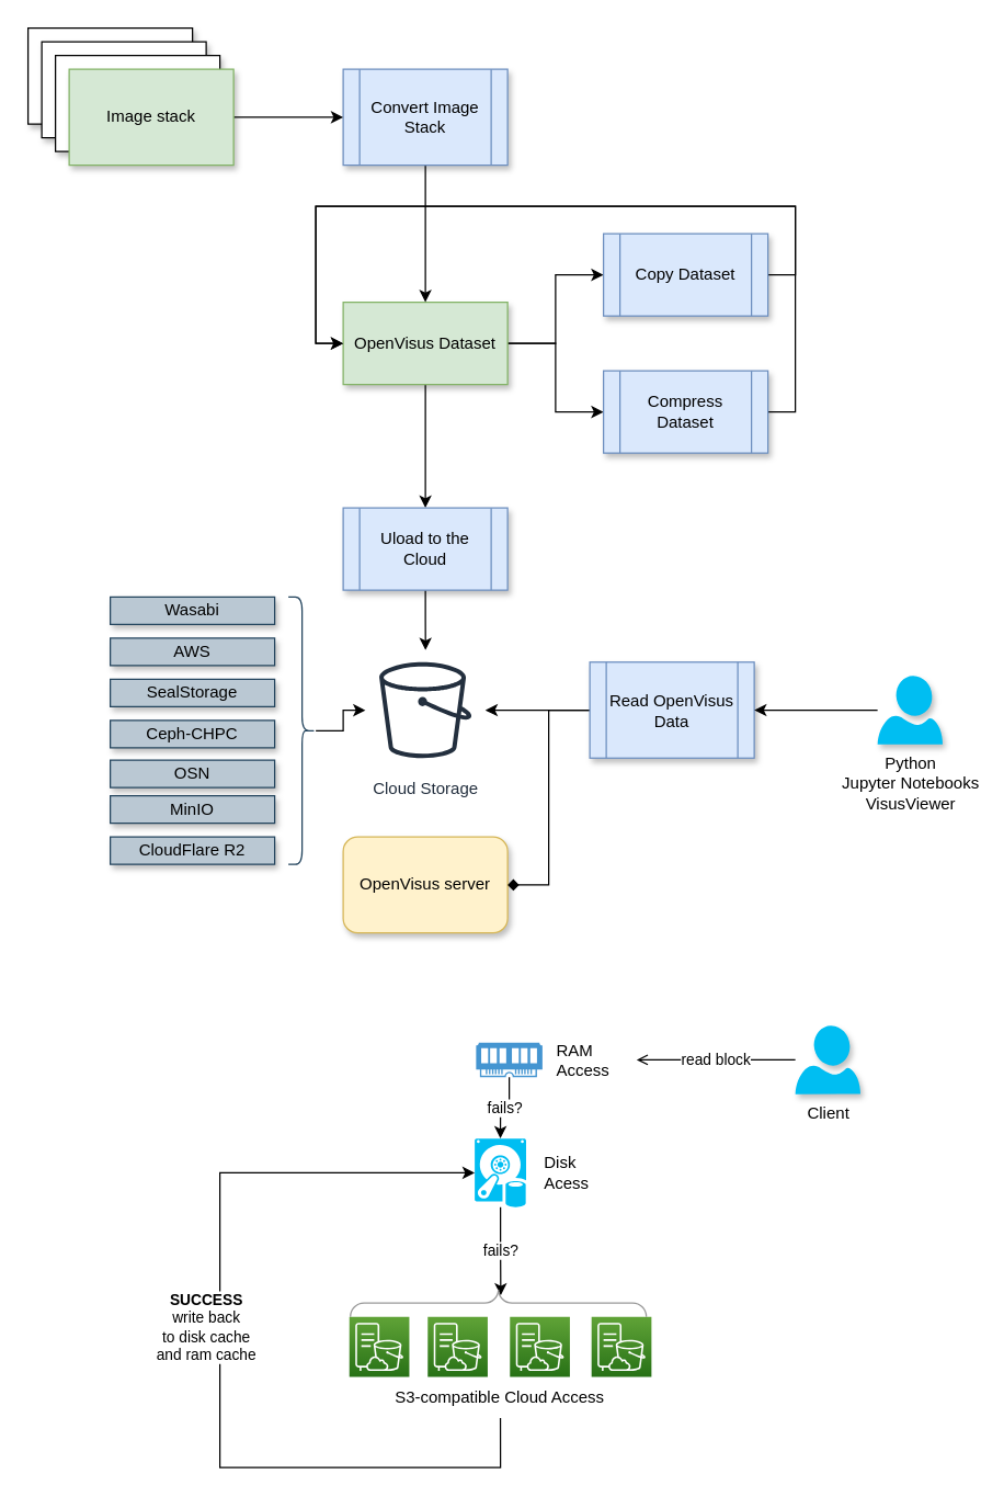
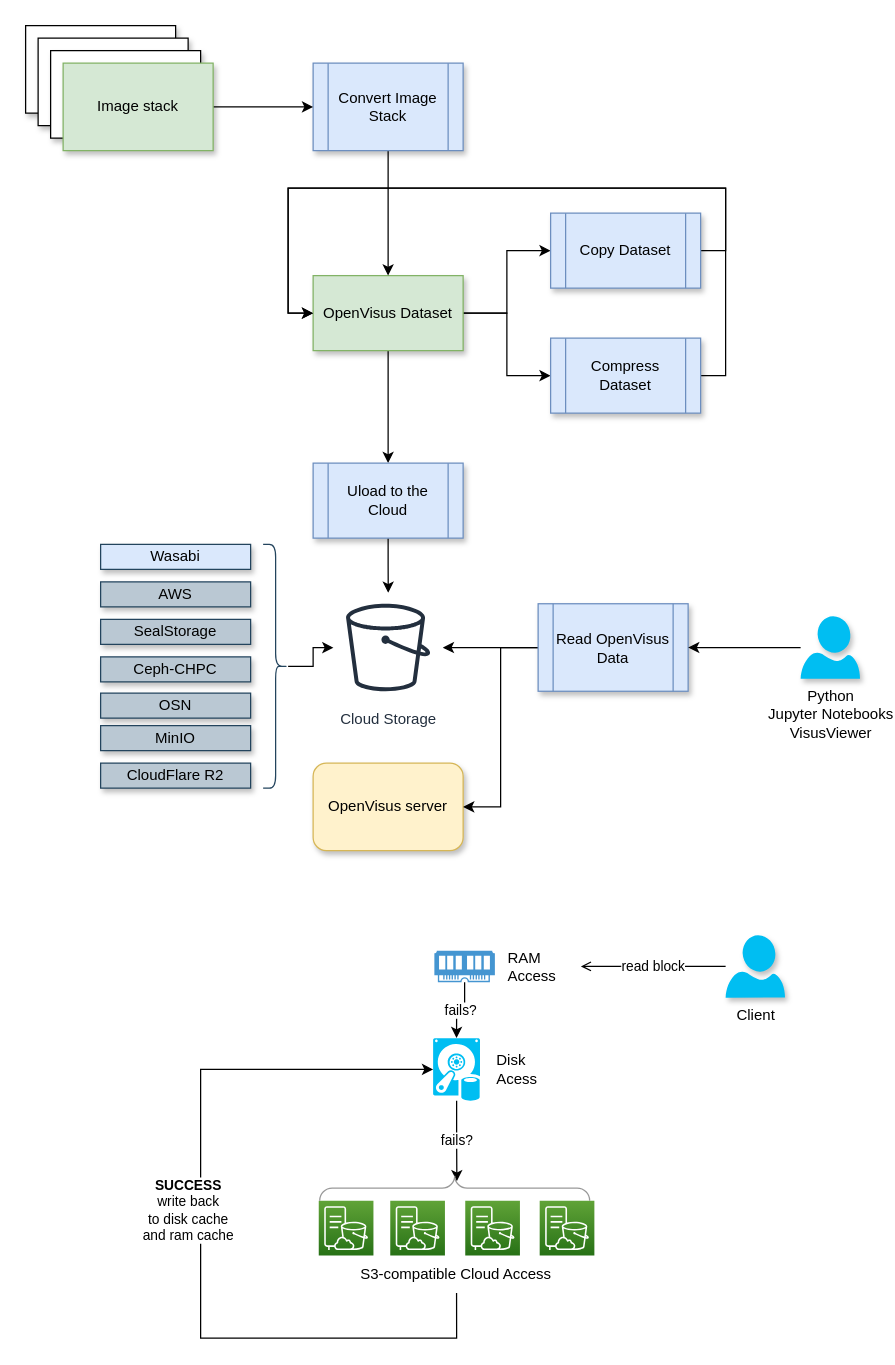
  <mxCell id="0" />
  <mxCell id="1" parent="0" />
  <mxCell id="2" value="Image stack" style="rounded=0;whiteSpace=wrap;html=1;shadow=1;fontStyle=0" parent="1" vertex="1"><mxGeometry x="20" y="20" width="120" height="70" as="geometry" /></mxCell>
  <mxCell id="3" style="edgeStyle=orthogonalEdgeStyle;rounded=0;orthogonalLoop=1;jettySize=auto;html=1;entryX=0;entryY=0.5;entryDx=0;entryDy=0;fontStyle=0" parent="1" source="6" target="10" edge="1"><mxGeometry relative="1" as="geometry" /></mxCell>
  <mxCell id="4" style="edgeStyle=orthogonalEdgeStyle;rounded=0;orthogonalLoop=1;jettySize=auto;html=1;entryX=0;entryY=0.5;entryDx=0;entryDy=0;fontStyle=0" parent="1" source="6" target="12" edge="1"><mxGeometry relative="1" as="geometry" /></mxCell>
  <mxCell id="5" style="edgeStyle=orthogonalEdgeStyle;rounded=0;orthogonalLoop=1;jettySize=auto;html=1;entryX=0.5;entryY=0;entryDx=0;entryDy=0;fontStyle=0" parent="1" source="6" target="14" edge="1"><mxGeometry relative="1" as="geometry" /></mxCell>
  <mxCell id="6" value="OpenVisus Dataset" style="rounded=0;whiteSpace=wrap;html=1;shadow=1;fillColor=#d5e8d4;strokeColor=#82b366;fontStyle=0" parent="1" vertex="1"><mxGeometry x="250" y="220" width="120" height="60" as="geometry" /></mxCell>
  <mxCell id="7" style="edgeStyle=orthogonalEdgeStyle;rounded=0;orthogonalLoop=1;jettySize=auto;html=1;entryX=0.5;entryY=0;entryDx=0;entryDy=0;fontStyle=0" parent="1" source="8" target="6" edge="1"><mxGeometry relative="1" as="geometry" /></mxCell>
  <mxCell id="8" value="Convert Image Stack" style="shape=process;whiteSpace=wrap;html=1;backgroundOutline=1;shadow=1;fillColor=#dae8fc;strokeColor=#6c8ebf;fontStyle=0" parent="1" vertex="1"><mxGeometry x="250" y="50" width="120" height="70" as="geometry" /></mxCell>
  <mxCell id="9" style="edgeStyle=orthogonalEdgeStyle;rounded=0;orthogonalLoop=1;jettySize=auto;html=1;entryX=0;entryY=0.5;entryDx=0;entryDy=0;exitX=1;exitY=0.5;exitDx=0;exitDy=0;fontStyle=0" parent="1" source="10" target="6" edge="1"><mxGeometry relative="1" as="geometry"><Array as="points"><mxPoint x="580" y="200" /><mxPoint x="580" y="150" /><mxPoint x="230" y="150" /><mxPoint x="230" y="250" /></Array></mxGeometry></mxCell>
  <mxCell id="10" value="Copy Dataset" style="shape=process;whiteSpace=wrap;html=1;backgroundOutline=1;shadow=1;fillColor=#dae8fc;strokeColor=#6c8ebf;fontStyle=0" parent="1" vertex="1"><mxGeometry x="440" y="170" width="120" height="60" as="geometry" /></mxCell>
  <mxCell id="11" style="edgeStyle=orthogonalEdgeStyle;rounded=0;orthogonalLoop=1;jettySize=auto;html=1;entryX=0;entryY=0.5;entryDx=0;entryDy=0;exitX=1;exitY=0.5;exitDx=0;exitDy=0;fontStyle=0" parent="1" source="12" target="6" edge="1"><mxGeometry relative="1" as="geometry"><Array as="points"><mxPoint x="580" y="300" /><mxPoint x="580" y="150" /><mxPoint x="230" y="150" /><mxPoint x="230" y="250" /></Array></mxGeometry></mxCell>
  <mxCell id="12" value="Compress Dataset" style="shape=process;whiteSpace=wrap;html=1;backgroundOutline=1;shadow=1;fillColor=#dae8fc;strokeColor=#6c8ebf;fontStyle=0" parent="1" vertex="1"><mxGeometry x="440" y="270" width="120" height="60" as="geometry" /></mxCell>
  <mxCell id="13" style="edgeStyle=orthogonalEdgeStyle;rounded=0;orthogonalLoop=1;jettySize=auto;html=1;fontStyle=0" parent="1" source="14" target="15" edge="1"><mxGeometry relative="1" as="geometry" /></mxCell>
  <mxCell id="14" value="Uload to the Cloud" style="shape=process;whiteSpace=wrap;html=1;backgroundOutline=1;shadow=1;fillColor=#dae8fc;strokeColor=#6c8ebf;fontStyle=0" parent="1" vertex="1"><mxGeometry x="250" y="370" width="120" height="60" as="geometry" /></mxCell>
  <mxCell id="15" value="Cloud Storage" style="sketch=0;outlineConnect=0;fontColor=#232F3E;gradientColor=none;strokeColor=#232F3E;fillColor=#ffffff;dashed=0;verticalLabelPosition=bottom;verticalAlign=top;align=center;html=1;fontSize=12;fontStyle=0;aspect=fixed;shape=mxgraph.aws4.resourceIcon;resIcon=mxgraph.aws4.bucket;shadow=0;" parent="1" vertex="1"><mxGeometry x="266.25" y="473.75" width="87.5" height="87.5" as="geometry" /></mxCell>
  <mxCell id="16" value="Image stack" style="rounded=0;whiteSpace=wrap;html=1;shadow=1;fontStyle=0" parent="1" vertex="1"><mxGeometry x="30" y="30" width="120" height="70" as="geometry" /></mxCell>
  <mxCell id="17" value="OpenVisus server" style="rounded=1;whiteSpace=wrap;html=1;shadow=1;fillColor=#fff2cc;strokeColor=#d6b656;fontStyle=0" parent="1" vertex="1"><mxGeometry x="250" y="610" width="120" height="70" as="geometry" /></mxCell>
  <mxCell id="18" style="edgeStyle=orthogonalEdgeStyle;rounded=0;orthogonalLoop=1;jettySize=auto;html=1;fontStyle=0" parent="1" source="20" target="15" edge="1"><mxGeometry relative="1" as="geometry" /></mxCell>
- <mxCell id="19" style="edgeStyle=orthogonalEdgeStyle;rounded=0;orthogonalLoop=1;jettySize=auto;html=1;entryX=1;entryY=0.5;entryDx=0;entryDy=0;fontStyle=0;endArrow=diamond;" parent="1" source="20" target="17" edge="1"><mxGeometry relative="1" as="geometry" /></mxCell>
+ <mxCell id="19" style="edgeStyle=orthogonalEdgeStyle;rounded=0;orthogonalLoop=1;jettySize=auto;html=1;entryX=1;entryY=0.5;entryDx=0;entryDy=0;fontStyle=0" parent="1" source="20" target="17" edge="1"><mxGeometry relative="1" as="geometry" /></mxCell>
  <mxCell id="20" value="Read OpenVisus Data" style="shape=process;whiteSpace=wrap;html=1;backgroundOutline=1;shadow=1;fillColor=#dae8fc;strokeColor=#6c8ebf;fontStyle=0" parent="1" vertex="1"><mxGeometry x="430" y="482.5" width="120" height="70" as="geometry" /></mxCell>
  <mxCell id="21" style="edgeStyle=orthogonalEdgeStyle;rounded=0;orthogonalLoop=1;jettySize=auto;html=1;entryX=0;entryY=0.5;entryDx=0;entryDy=0;exitX=1;exitY=0.5;exitDx=0;exitDy=0;fontStyle=0" parent="1" source="23" target="8" edge="1"><mxGeometry relative="1" as="geometry" /></mxCell>
  <mxCell id="22" value="Image stack" style="rounded=0;whiteSpace=wrap;html=1;shadow=1;fontStyle=0" parent="1" vertex="1"><mxGeometry x="40" y="40" width="120" height="70" as="geometry" /></mxCell>
  <mxCell id="23" value="Image stack" style="rounded=0;whiteSpace=wrap;html=1;shadow=1;fillColor=#d5e8d4;strokeColor=#82b366;fontStyle=0" parent="1" vertex="1"><mxGeometry x="50" y="50" width="120" height="70" as="geometry" /></mxCell>
  <mxCell id="24" style="edgeStyle=orthogonalEdgeStyle;rounded=0;orthogonalLoop=1;jettySize=auto;html=1;entryX=1;entryY=0.5;entryDx=0;entryDy=0;fontStyle=0" parent="1" source="25" target="20" edge="1"><mxGeometry relative="1" as="geometry" /></mxCell>
  <mxCell id="25" value="Python&lt;br&gt;Jupyter Notebooks&lt;br&gt;VisusViewer" style="verticalLabelPosition=bottom;html=1;verticalAlign=top;align=center;strokeColor=none;fillColor=#00BEF2;shape=mxgraph.azure.user;shadow=1;fontStyle=0" parent="1" vertex="1"><mxGeometry x="640" y="492.5" width="47.5" height="50" as="geometry" /></mxCell>
- <mxCell id="26" value="Wasabi" style="rounded=0;whiteSpace=wrap;html=1;fillColor=#bac8d3;strokeColor=#23445d;shadow=1;" parent="1" vertex="1"><mxGeometry x="80" y="435" width="120" height="20" as="geometry" /></mxCell>
+ <mxCell id="26" value="Wasabi" style="rounded=0;whiteSpace=wrap;html=1;fillColor=#dae8fc;strokeColor=#23445d;shadow=1;" parent="1" vertex="1"><mxGeometry x="80" y="435" width="120" height="20" as="geometry" /></mxCell>
  <mxCell id="27" value="AWS" style="rounded=0;whiteSpace=wrap;html=1;fillColor=#bac8d3;strokeColor=#23445d;shadow=1;" parent="1" vertex="1"><mxGeometry x="80" y="465" width="120" height="20" as="geometry" /></mxCell>
  <mxCell id="28" value="SealStorage" style="rounded=0;whiteSpace=wrap;html=1;fillColor=#bac8d3;strokeColor=#23445d;shadow=1;" parent="1" vertex="1"><mxGeometry x="80" y="495" width="120" height="20" as="geometry" /></mxCell>
  <mxCell id="29" value="Ceph-CHPC" style="rounded=0;whiteSpace=wrap;html=1;fillColor=#bac8d3;strokeColor=#23445d;shadow=1;" parent="1" vertex="1"><mxGeometry x="80" y="525" width="120" height="20" as="geometry" /></mxCell>
  <mxCell id="30" value="OSN" style="rounded=0;whiteSpace=wrap;html=1;fillColor=#bac8d3;strokeColor=#23445d;shadow=1;" parent="1" vertex="1"><mxGeometry x="80" y="554" width="120" height="20" as="geometry" /></mxCell>
  <mxCell id="31" value="MinIO" style="rounded=0;whiteSpace=wrap;html=1;fillColor=#bac8d3;strokeColor=#23445d;shadow=1;" parent="1" vertex="1"><mxGeometry x="80" y="580" width="120" height="20" as="geometry" /></mxCell>
  <mxCell id="32" style="edgeStyle=orthogonalEdgeStyle;rounded=0;orthogonalLoop=1;jettySize=auto;html=1;" parent="1" source="33" target="15" edge="1"><mxGeometry relative="1" as="geometry" /></mxCell>
  <mxCell id="33" value="" style="shape=curlyBracket;whiteSpace=wrap;html=1;rounded=1;flipH=1;fillColor=#bac8d3;strokeColor=#23445d;" parent="1" vertex="1"><mxGeometry x="210" y="435" width="20" height="195" as="geometry" /></mxCell>
  <mxCell id="34" value="fails?" style="edgeStyle=orthogonalEdgeStyle;rounded=0;orthogonalLoop=1;jettySize=auto;html=1;entryX=0.5;entryY=0;entryDx=0;entryDy=0;entryPerimeter=0;" parent="1" source="35" target="39" edge="1"><mxGeometry relative="1" as="geometry" /></mxCell>
  <mxCell id="35" value="" style="pointerEvents=1;shadow=0;dashed=0;html=1;strokeColor=none;fillColor=#4495D1;labelPosition=center;verticalLabelPosition=bottom;verticalAlign=top;align=center;outlineConnect=0;shape=mxgraph.veeam.ram;" parent="1" vertex="1"><mxGeometry x="347" y="760" width="48.4" height="25.2" as="geometry" /></mxCell>
  <mxCell id="36" value="read block" style="edgeStyle=orthogonalEdgeStyle;rounded=0;orthogonalLoop=1;jettySize=auto;html=1;endArrow=open;" parent="1" source="37" target="44" edge="1"><mxGeometry relative="1" as="geometry"><mxPoint x="490" y="772.6" as="targetPoint" /></mxGeometry></mxCell>
  <mxCell id="37" value="Client&lt;br&gt;" style="verticalLabelPosition=bottom;html=1;verticalAlign=top;align=center;strokeColor=none;fillColor=#00BEF2;shape=mxgraph.azure.user;shadow=1;fontStyle=0" parent="1" vertex="1"><mxGeometry x="580" y="747.6" width="47.5" height="50" as="geometry" /></mxCell>
  <mxCell id="38" value="fails?" style="edgeStyle=orthogonalEdgeStyle;rounded=0;orthogonalLoop=1;jettySize=auto;html=1;entryX=0.508;entryY=0.224;entryDx=0;entryDy=0;entryPerimeter=0;" edge="1" parent="1" source="39" target="49"><mxGeometry relative="1" as="geometry" /></mxCell>
  <mxCell id="39" value="" style="verticalLabelPosition=bottom;html=1;verticalAlign=top;align=center;strokeColor=none;fillColor=#00BEF2;shape=mxgraph.azure.vhd_data_disk;pointerEvents=1;" parent="1" vertex="1"><mxGeometry x="346" y="830" width="37.5" height="50" as="geometry" /></mxCell>
  <mxCell id="40" value="" style="sketch=0;points=[[0,0,0],[0.25,0,0],[0.5,0,0],[0.75,0,0],[1,0,0],[0,1,0],[0.25,1,0],[0.5,1,0],[0.75,1,0],[1,1,0],[0,0.25,0],[0,0.5,0],[0,0.75,0],[1,0.25,0],[1,0.5,0],[1,0.75,0]];outlineConnect=0;fontColor=#232F3E;gradientColor=#60A337;gradientDirection=north;fillColor=#277116;strokeColor=#ffffff;dashed=0;verticalLabelPosition=bottom;verticalAlign=top;align=center;html=1;fontSize=12;fontStyle=0;aspect=fixed;shape=mxgraph.aws4.resourceIcon;resIcon=mxgraph.aws4.s3_on_outposts_storage;direction=south;rotation=-90;" parent="1" vertex="1"><mxGeometry x="254.5" y="960.13" width="43.75" height="43.75" as="geometry" /></mxCell>
  <mxCell id="41" value="&lt;span style=&quot;font-weight: normal;&quot;&gt;S3-compatible Cloud Access&lt;br&gt;&lt;/span&gt;" style="text;html=1;strokeColor=none;fillColor=none;align=center;verticalAlign=middle;whiteSpace=wrap;rounded=0;fontStyle=1" parent="1" vertex="1"><mxGeometry x="207.25" y="1003.88" width="315" height="30" as="geometry" /></mxCell>
  <mxCell id="42" value="CloudFlare R2" style="rounded=0;whiteSpace=wrap;html=1;fillColor=#bac8d3;strokeColor=#23445d;shadow=1;" parent="1" vertex="1"><mxGeometry x="80" y="610" width="120" height="20" as="geometry" /></mxCell>
  <mxCell id="43" value="&lt;b&gt;SUCCESS&lt;/b&gt;&lt;br&gt;write back&lt;br&gt;to disk cache&lt;br&gt;and ram cache" style="edgeStyle=orthogonalEdgeStyle;rounded=0;orthogonalLoop=1;jettySize=auto;html=1;entryX=0;entryY=0.5;entryDx=0;entryDy=0;entryPerimeter=0;exitX=0.5;exitY=1;exitDx=0;exitDy=0;" parent="1" source="41" target="39" edge="1"><mxGeometry x="0.07" y="10" relative="1" as="geometry"><Array as="points"><mxPoint x="365" y="1070" /><mxPoint x="160" y="1070" /><mxPoint x="160" y="855" /></Array><mxPoint as="offset" /><mxPoint x="364" y="1100" as="sourcePoint" /></mxGeometry></mxCell>
  <mxCell id="44" value="RAM Access" style="text;html=1;strokeColor=none;fillColor=none;align=left;verticalAlign=middle;whiteSpace=wrap;rounded=0;" parent="1" vertex="1"><mxGeometry x="404.2" y="757.6" width="60" height="30" as="geometry" /></mxCell>
  <mxCell id="45" value="Disk Acess" style="text;html=1;strokeColor=none;fillColor=none;align=left;verticalAlign=middle;whiteSpace=wrap;rounded=0;" parent="1" vertex="1"><mxGeometry x="395" y="840" width="60" height="30" as="geometry" /></mxCell>
  <mxCell id="46" value="" style="sketch=0;points=[[0,0,0],[0.25,0,0],[0.5,0,0],[0.75,0,0],[1,0,0],[0,1,0],[0.25,1,0],[0.5,1,0],[0.75,1,0],[1,1,0],[0,0.25,0],[0,0.5,0],[0,0.75,0],[1,0.25,0],[1,0.5,0],[1,0.75,0]];outlineConnect=0;fontColor=#232F3E;gradientColor=#60A337;gradientDirection=north;fillColor=#277116;strokeColor=#ffffff;dashed=0;verticalLabelPosition=bottom;verticalAlign=top;align=center;html=1;fontSize=12;fontStyle=0;aspect=fixed;shape=mxgraph.aws4.resourceIcon;resIcon=mxgraph.aws4.s3_on_outposts_storage;direction=south;rotation=-90;" vertex="1" parent="1"><mxGeometry x="311.7" y="960.13" width="43.75" height="43.75" as="geometry" /></mxCell>
  <mxCell id="47" value="" style="sketch=0;points=[[0,0,0],[0.25,0,0],[0.5,0,0],[0.75,0,0],[1,0,0],[0,1,0],[0.25,1,0],[0.5,1,0],[0.75,1,0],[1,1,0],[0,0.25,0],[0,0.5,0],[0,0.75,0],[1,0.25,0],[1,0.5,0],[1,0.75,0]];outlineConnect=0;fontColor=#232F3E;gradientColor=#60A337;gradientDirection=north;fillColor=#277116;strokeColor=#ffffff;dashed=0;verticalLabelPosition=bottom;verticalAlign=top;align=center;html=1;fontSize=12;fontStyle=0;aspect=fixed;shape=mxgraph.aws4.resourceIcon;resIcon=mxgraph.aws4.s3_on_outposts_storage;direction=south;rotation=-90;" vertex="1" parent="1"><mxGeometry x="371.7" y="960.13" width="43.75" height="43.75" as="geometry" /></mxCell>
  <mxCell id="48" value="" style="sketch=0;points=[[0,0,0],[0.25,0,0],[0.5,0,0],[0.75,0,0],[1,0,0],[0,1,0],[0.25,1,0],[0.5,1,0],[0.75,1,0],[1,1,0],[0,0.25,0],[0,0.5,0],[0,0.75,0],[1,0.25,0],[1,0.5,0],[1,0.75,0]];outlineConnect=0;fontColor=#232F3E;gradientColor=#60A337;gradientDirection=north;fillColor=#277116;strokeColor=#ffffff;dashed=0;verticalLabelPosition=bottom;verticalAlign=top;align=center;html=1;fontSize=12;fontStyle=0;aspect=fixed;shape=mxgraph.aws4.resourceIcon;resIcon=mxgraph.aws4.s3_on_outposts_storage;direction=south;rotation=-90;" vertex="1" parent="1"><mxGeometry x="431.25" y="960.13" width="43.75" height="43.75" as="geometry" /></mxCell>
  <mxCell id="49" value="" style="verticalLabelPosition=bottom;shadow=0;dashed=0;align=center;html=1;verticalAlign=top;strokeWidth=1;shape=mxgraph.mockup.markup.curlyBrace;strokeColor=#999999;" vertex="1" parent="1"><mxGeometry x="255.25" y="940" width="216" height="20" as="geometry" /></mxCell>
